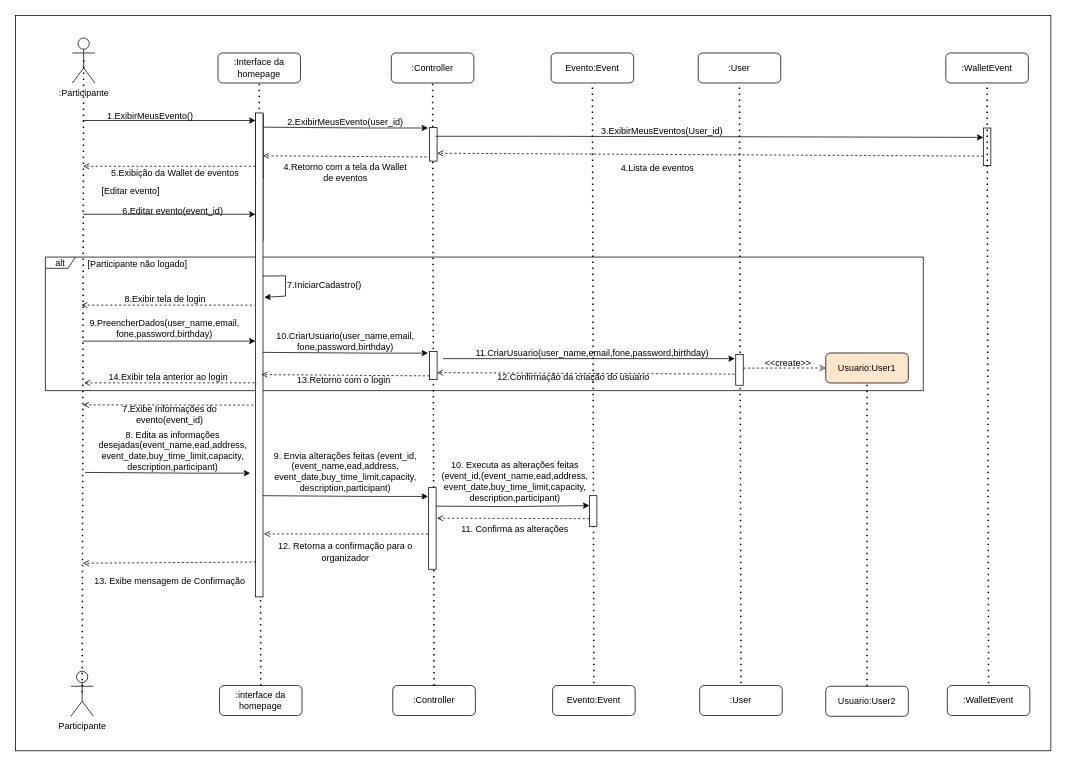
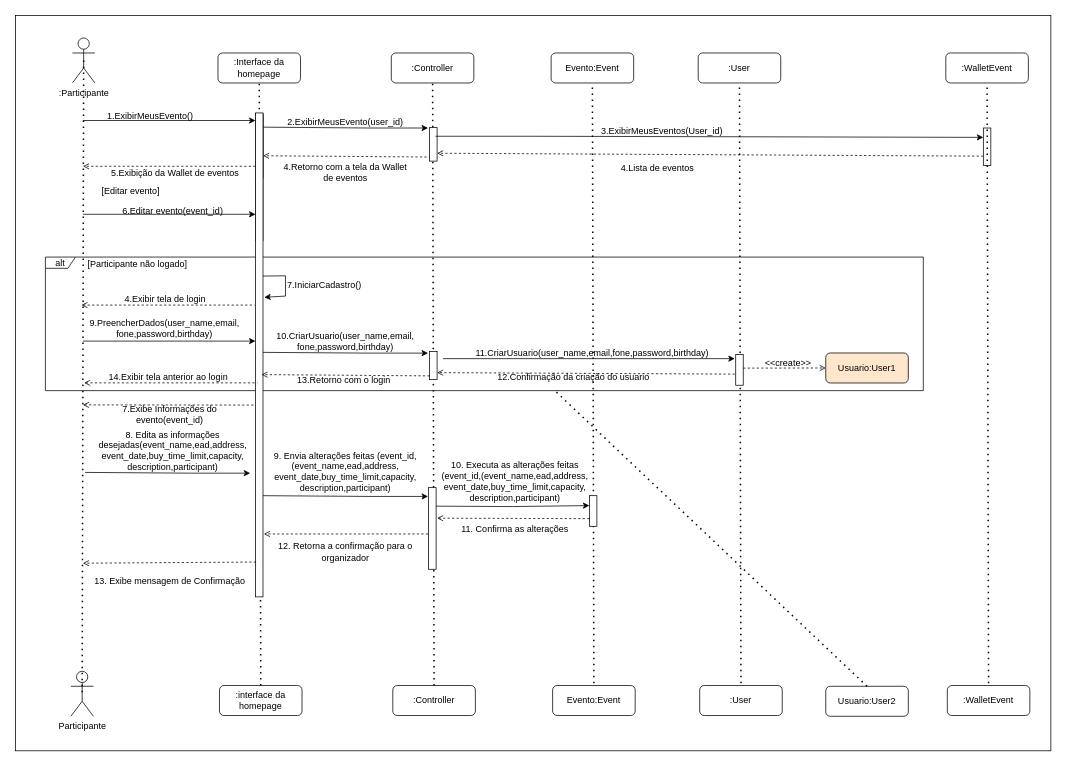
  <mxCell id="0" />
  <mxCell id="1" parent="0" />
  <mxCell id="2" value="" style="rounded=0;whiteSpace=wrap;html=1;" vertex="1" parent="1"><mxGeometry x="20" y="20" width="1380" height="980" as="geometry" /></mxCell>
  <mxCell id="3" value="" style="endArrow=open;html=1;rounded=0;dashed=1;entryX=0.25;entryY=0;entryDx=0;entryDy=0;exitX=0.75;exitY=1;exitDx=0;exitDy=0;endFill=0;" parent="1" edge="1" source="24"><mxGeometry width="50" height="50" relative="1" as="geometry"><mxPoint x="785" y="204" as="sourcePoint" /><mxPoint x="582" y="203.625" as="targetPoint" /><Array as="points" /></mxGeometry></mxCell>
  <mxCell id="4" value="" style="endArrow=none;dashed=1;html=1;dashPattern=1 3;strokeWidth=2;rounded=0;exitX=0.5;exitY=0;exitDx=0;exitDy=0;entryX=0.5;entryY=1;entryDx=0;entryDy=0;" parent="1" source="10" target="9" edge="1"><mxGeometry width="50" height="50" relative="1" as="geometry"><mxPoint x="370" y="500" as="sourcePoint" /><mxPoint x="420" y="450" as="targetPoint" /></mxGeometry></mxCell>
  <mxCell id="5" value="" style="rounded=0;whiteSpace=wrap;html=1;rotation=90;" parent="1" vertex="1"><mxGeometry x="302.82" y="189.69" width="84.37" height="10" as="geometry" /></mxCell>
  <mxCell id="6" value="" style="endArrow=open;html=1;rounded=0;exitX=0.36;exitY=0.79;exitDx=0;exitDy=0;exitPerimeter=0;endFill=0;dashed=1;" parent="1" edge="1"><mxGeometry width="50" height="50" relative="1" as="geometry"><mxPoint x="574.1" y="208.68" as="sourcePoint" /><mxPoint y="207" as="targetPoint" x="350" /><Array as="points" /></mxGeometry></mxCell>
  <mxCell id="7" value="" style="endArrow=none;dashed=1;html=1;dashPattern=1 3;strokeWidth=2;rounded=0;entryX=0.5;entryY=1;entryDx=0;entryDy=0;exitX=0.5;exitY=0;exitDx=0;exitDy=0;" parent="1" source="16" edge="1"><mxGeometry width="50" height="50" relative="1" as="geometry"><mxPoint x="578" y="1060" as="sourcePoint" /><mxPoint x="576" y="91" as="targetPoint" /></mxGeometry></mxCell>
  <mxCell id="8" value="" style="rounded=0;whiteSpace=wrap;html=1;rotation=90;" parent="1" vertex="1"><mxGeometry x="554.7" y="186.81" width="44.62" height="10" as="geometry" /></mxCell>
  <mxCell id="9" value=":Interface da homepage" style="rounded=1;whiteSpace=wrap;html=1;" parent="1" vertex="1"><mxGeometry x="290" y="70" width="110" height="40" as="geometry" /></mxCell>
  <mxCell id="10" value=":interface da homepage" style="rounded=1;whiteSpace=wrap;html=1;" parent="1" vertex="1"><mxGeometry x="292" y="913" width="110" height="40" as="geometry" /></mxCell>
  <mxCell id="11" value=":Participante" style="shape=umlActor;verticalLabelPosition=bottom;verticalAlign=top;html=1;outlineConnect=0;" parent="1" vertex="1"><mxGeometry x="96" y="50" width="30" height="60" as="geometry" /></mxCell>
  <mxCell id="12" value="Participante" style="shape=umlActor;verticalLabelPosition=bottom;verticalAlign=top;html=1;outlineConnect=0;" parent="1" vertex="1"><mxGeometry x="94" y="894" width="30" height="60" as="geometry" /></mxCell>
  <mxCell id="13" value="" style="endArrow=none;dashed=1;html=1;dashPattern=1 3;strokeWidth=2;rounded=0;exitX=0.5;exitY=0.5;exitDx=0;exitDy=0;exitPerimeter=0;entryX=0.5;entryY=0.5;entryDx=0;entryDy=0;entryPerimeter=0;" parent="1" source="11" target="12" edge="1"><mxGeometry width="50" height="50" relative="1" as="geometry"><mxPoint x="176" y="430" as="sourcePoint" /><mxPoint x="226" y="380" as="targetPoint" /></mxGeometry></mxCell>
  <mxCell id="14" value="1.ExibirMeusEvento(&lt;span style=&quot;color: light-dark(rgb(0, 0, 0), rgb(255, 255, 255)); background-color: transparent;&quot;&gt;)&lt;/span&gt;" style="text;html=1;align=center;verticalAlign=middle;whiteSpace=wrap;rounded=0;" parent="1" vertex="1"><mxGeometry x="170" y="140" width="60" height="30" as="geometry" /></mxCell>
  <mxCell id="15" value=":Controller" style="rounded=1;whiteSpace=wrap;html=1;" parent="1" vertex="1"><mxGeometry x="521" y="70" width="110" height="40" as="geometry" /></mxCell>
  <mxCell id="16" value=":Controller" style="rounded=1;whiteSpace=wrap;html=1;" parent="1" vertex="1"><mxGeometry x="523" y="913" width="110" height="40" as="geometry" /></mxCell>
  <mxCell id="17" value="2.ExibirMeusEvento&lt;span style=&quot;background-color: transparent; color: light-dark(rgb(0, 0, 0), rgb(255, 255, 255));&quot;&gt;(user_id&lt;/span&gt;&lt;span style=&quot;background-color: transparent; color: light-dark(rgb(0, 0, 0), rgb(255, 255, 255));&quot;&gt;)&lt;/span&gt;" style="text;html=1;align=center;verticalAlign=middle;whiteSpace=wrap;rounded=0;" parent="1" vertex="1"><mxGeometry x="430" y="147" width="60" height="30" as="geometry" /></mxCell>
  <mxCell id="18" value="" style="endArrow=classic;html=1;rounded=0;" parent="1" edge="1"><mxGeometry width="50" height="50" relative="1" as="geometry"><mxPoint x="110" y="160" as="sourcePoint" /><mxPoint x="340" y="160" as="targetPoint" /></mxGeometry></mxCell>
  <mxCell id="19" value="" style="endArrow=classic;html=1;rounded=0;exitX=0.194;exitY=-0.034;exitDx=0;exitDy=0;exitPerimeter=0;" parent="1" source="5" edge="1"><mxGeometry width="50" height="50" relative="1" as="geometry"><mxPoint x="360" y="170" as="sourcePoint" /><mxPoint x="570" y="170" as="targetPoint" /><Array as="points"><mxPoint x="490" y="170" /></Array></mxGeometry></mxCell>
  <mxCell id="20" value="4.Retorno com a tela da Wallet de eventos" style="text;html=1;align=center;verticalAlign=middle;whiteSpace=wrap;rounded=0;" parent="1" vertex="1"><mxGeometry x="370" y="214" width="180" height="30" as="geometry" /></mxCell>
  <mxCell id="21" value="" style="endArrow=open;html=1;rounded=0;dashed=1;endFill=0;" parent="1" edge="1"><mxGeometry width="50" height="50" relative="1" as="geometry"><mxPoint x="340" y="221" as="sourcePoint" /><mxPoint x="110" y="221" as="targetPoint" /><Array as="points" /></mxGeometry></mxCell>
  <mxCell id="22" value="5.Exibição da Wallet de eventos" style="text;html=1;align=center;verticalAlign=middle;whiteSpace=wrap;rounded=0;" parent="1" vertex="1"><mxGeometry x="133" y="215" width="200" height="30" as="geometry" /></mxCell>
  <mxCell id="23" value="" style="endArrow=none;dashed=1;html=1;dashPattern=1 3;strokeWidth=2;rounded=0;exitX=0.5;exitY=0.125;exitDx=0;exitDy=0;entryX=0.5;entryY=1;entryDx=0;entryDy=0;exitPerimeter=0;" parent="1" source="26" edge="1"><mxGeometry width="50" height="50" relative="1" as="geometry"><mxPoint x="791" y="854" as="sourcePoint" /><mxPoint x="789" y="109" as="targetPoint" /></mxGeometry></mxCell>
  <mxCell id="24" value="" style="rounded=0;whiteSpace=wrap;html=1;rotation=90;" parent="1" vertex="1"><mxGeometry x="1290" y="190" width="50" height="10" as="geometry" /></mxCell>
  <mxCell id="25" value="Evento:Event" style="rounded=1;whiteSpace=wrap;html=1;" parent="1" vertex="1"><mxGeometry x="734" y="70" width="110" height="40" as="geometry" /></mxCell>
  <mxCell id="26" value="Evento:Event" style="rounded=1;whiteSpace=wrap;html=1;" parent="1" vertex="1"><mxGeometry x="736" y="913" width="110" height="40" as="geometry" /></mxCell>
  <mxCell id="27" value="&lt;div&gt;3&lt;span style=&quot;background-color: transparent; color: light-dark(rgb(0, 0, 0), rgb(255, 255, 255));&quot;&gt;.ExibirMeusEventos(User&lt;/span&gt;&lt;span style=&quot;background-color: transparent; color: light-dark(rgb(0, 0, 0), rgb(255, 255, 255));&quot;&gt;_id&lt;/span&gt;&lt;span style=&quot;background-color: transparent; color: light-dark(rgb(0, 0, 0), rgb(255, 255, 255));&quot;&gt;)&lt;/span&gt;&lt;/div&gt;" style="text;html=1;align=center;verticalAlign=middle;whiteSpace=wrap;rounded=0;" parent="1" vertex="1"><mxGeometry x="852" y="160" width="60" height="30" as="geometry" /></mxCell>
  <mxCell id="28" value="" style="endArrow=classic;html=1;rounded=0;entryX=0.25;entryY=1;entryDx=0;entryDy=0;" parent="1" edge="1" target="24"><mxGeometry width="50" height="50" relative="1" as="geometry"><mxPoint x="580" y="181" as="sourcePoint" /><mxPoint x="1460" y="180" as="targetPoint" /><Array as="points"><mxPoint x="710" y="181" /></Array></mxGeometry></mxCell>
  <mxCell id="29" value="4.Lista de eventos" style="text;html=1;align=center;verticalAlign=middle;whiteSpace=wrap;rounded=0;" parent="1" vertex="1"><mxGeometry x="806" y="208.75" width="140" height="30" as="geometry" /></mxCell>
  <mxCell id="30" value="[Editar evento]" style="text;html=1;align=center;verticalAlign=middle;whiteSpace=wrap;rounded=0;" parent="1" vertex="1"><mxGeometry x="94" y="240" width="160" height="30" as="geometry" /></mxCell>
  <mxCell id="31" value="" style="endArrow=classic;html=1;rounded=0;" parent="1" edge="1"><mxGeometry width="50" height="50" relative="1" as="geometry"><mxPoint x="110" y="285" as="sourcePoint" /><mxPoint x="340" y="285" as="targetPoint" /></mxGeometry></mxCell>
  <mxCell id="32" value="" style="rounded=0;whiteSpace=wrap;html=1;rotation=90;" parent="1" vertex="1"><mxGeometry x="260.2" y="230.31" width="169.59" height="10" as="geometry" /></mxCell>
  <mxCell id="33" value="6.Editar evento(event_id)" style="text;html=1;align=center;verticalAlign=middle;whiteSpace=wrap;rounded=0;" parent="1" vertex="1"><mxGeometry x="160" y="270" width="140" height="21" as="geometry" /></mxCell>
  <mxCell id="34" value="alt" style="shape=umlFrame;whiteSpace=wrap;html=1;pointerEvents=0;width=40;height=15;" parent="1" vertex="1"><mxGeometry x="60" y="342" width="1170" height="178" as="geometry" /></mxCell>
  <mxCell id="35" value="[Participante não logado]" style="text;html=1;align=center;verticalAlign=middle;whiteSpace=wrap;rounded=0;" parent="1" vertex="1"><mxGeometry x="103" y="337.37" width="160" height="30" as="geometry" /></mxCell>
  <mxCell id="36" value="" style="endArrow=none;dashed=1;html=1;strokeWidth=1;rounded=0;entryX=0.942;entryY=0.931;entryDx=0;entryDy=0;entryPerimeter=0;endFill=0;startArrow=open;startFill=0;" parent="1" edge="1"><mxGeometry width="50" height="50" relative="1" as="geometry"><mxPoint x="110" y="539" as="sourcePoint" /><mxPoint x="340.685" y="539.269" as="targetPoint" /></mxGeometry></mxCell>
  <mxCell id="37" value="" style="endArrow=classic;html=1;rounded=0;exitX=0.708;exitY=0.32;exitDx=0;exitDy=0;exitPerimeter=0;entryX=0.381;entryY=-0.166;entryDx=0;entryDy=0;entryPerimeter=0;" parent="1" target="38" edge="1"><mxGeometry width="50" height="50" relative="1" as="geometry"><mxPoint x="346.8" y="367.369" as="sourcePoint" /><mxPoint x="348.4" y="406.417" as="targetPoint" /><Array as="points"><mxPoint x="380" y="367" /><mxPoint x="380" y="394" /></Array></mxGeometry></mxCell>
  <mxCell id="38" value="" style="rounded=0;whiteSpace=wrap;html=1;rotation=90;" parent="1" vertex="1"><mxGeometry x="22.52" y="467.39" width="644.97" height="10" as="geometry" /></mxCell>
  <mxCell id="39" value="7.IniciarCadastro&lt;span style=&quot;background-color: transparent; color: light-dark(rgb(0, 0, 0), rgb(255, 255, 255));&quot;&gt;(&lt;/span&gt;&lt;span style=&quot;background-color: transparent; color: light-dark(rgb(0, 0, 0), rgb(255, 255, 255));&quot;&gt;)&lt;/span&gt;" style="text;html=1;align=center;verticalAlign=middle;whiteSpace=wrap;rounded=0;" parent="1" vertex="1"><mxGeometry x="402" y="365.31" width="60" height="30" as="geometry" /></mxCell>
  <mxCell id="40" value="" style="rounded=0;whiteSpace=wrap;html=1;rotation=90;" parent="1" vertex="1"><mxGeometry x="558.31" y="481.66" width="37.4" height="10" as="geometry" /></mxCell>
  <mxCell id="41" value="" style="endArrow=none;dashed=1;html=1;strokeWidth=1;rounded=0;entryX=0.942;entryY=0.931;entryDx=0;entryDy=0;entryPerimeter=0;endFill=0;startArrow=open;startFill=0;" parent="1" edge="1"><mxGeometry width="50" height="50" relative="1" as="geometry"><mxPoint x="108" y="406" as="sourcePoint" /><mxPoint x="339" y="406" as="targetPoint" /></mxGeometry></mxCell>
- <mxCell id="42" value="8&lt;span style=&quot;background-color: transparent; color: light-dark(rgb(0, 0, 0), rgb(255, 255, 255));&quot;&gt;.Exibir tela de login&lt;/span&gt;" style="text;html=1;align=center;verticalAlign=middle;whiteSpace=wrap;rounded=0;" parent="1" vertex="1"><mxGeometry x="135" y="378" width="170" height="40" as="geometry" /></mxCell>
+ <mxCell id="42" value="4&lt;span style=&quot;background-color: transparent; color: light-dark(rgb(0, 0, 0), rgb(255, 255, 255));&quot;&gt;.Exibir tela de login&lt;/span&gt;" style="text;html=1;align=center;verticalAlign=middle;whiteSpace=wrap;rounded=0;" parent="1" vertex="1"><mxGeometry x="135" y="378" width="170" height="40" as="geometry" /></mxCell>
  <mxCell id="43" value="" style="endArrow=classic;html=1;rounded=0;" parent="1" edge="1"><mxGeometry width="50" height="50" relative="1" as="geometry"><mxPoint x="110" y="454" as="sourcePoint" /><mxPoint x="340" y="454" as="targetPoint" /></mxGeometry></mxCell>
  <mxCell id="44" value="9.PreencherDados(user_name,email,&lt;br&gt;fone,password,birthday)" style="text;html=1;align=center;verticalAlign=middle;whiteSpace=wrap;rounded=0;" parent="1" vertex="1"><mxGeometry x="194" y="411" width="50" height="51" as="geometry" /></mxCell>
  <mxCell id="45" value="10.CriarUsuario&lt;span style=&quot;background-color: transparent; color: light-dark(rgb(0, 0, 0), rgb(255, 255, 255));&quot;&gt;(&lt;/span&gt;user_name,email,&lt;br&gt;fone,password,birthday&lt;span style=&quot;background-color: transparent; color: light-dark(rgb(0, 0, 0), rgb(255, 255, 255));&quot;&gt;)&lt;/span&gt;" style="text;html=1;align=center;verticalAlign=middle;whiteSpace=wrap;rounded=0;" parent="1" vertex="1"><mxGeometry x="430" y="440" width="60" height="30" as="geometry" /></mxCell>
  <mxCell id="46" value="" style="endArrow=classic;html=1;rounded=0;exitX=0.194;exitY=-0.034;exitDx=0;exitDy=0;exitPerimeter=0;" parent="1" edge="1"><mxGeometry width="50" height="50" relative="1" as="geometry"><mxPoint y="469" as="sourcePoint" x="350" /><mxPoint x="570" y="470" as="targetPoint" /><Array as="points"><mxPoint x="490" y="470" /></Array></mxGeometry></mxCell>
  <mxCell id="47" value="" style="endArrow=none;dashed=1;html=1;dashPattern=1 3;strokeWidth=2;rounded=0;exitX=0.5;exitY=0.125;exitDx=0;exitDy=0;entryX=0.5;entryY=1;entryDx=0;entryDy=0;exitPerimeter=0;" parent="1" source="49" edge="1"><mxGeometry width="50" height="50" relative="1" as="geometry"><mxPoint x="987" y="854" as="sourcePoint" /><mxPoint x="985" y="109" as="targetPoint" /></mxGeometry></mxCell>
  <mxCell id="48" value=":User" style="rounded=1;whiteSpace=wrap;html=1;" parent="1" vertex="1"><mxGeometry x="930" y="70" width="110" height="40" as="geometry" /></mxCell>
  <mxCell id="49" value=":User" style="rounded=1;whiteSpace=wrap;html=1;" parent="1" vertex="1"><mxGeometry x="932" y="913" width="110" height="40" as="geometry" /></mxCell>
  <mxCell id="50" value="" style="rounded=0;whiteSpace=wrap;html=1;rotation=90;" parent="1" vertex="1"><mxGeometry x="964.58" y="487.42" width="40.83" height="10" as="geometry" /></mxCell>
  <mxCell id="51" value="11.CriarUsuario&lt;span style=&quot;color: light-dark(rgb(0, 0, 0), rgb(255, 255, 255)); background-color: transparent;&quot;&gt;(&lt;/span&gt;user_name,email,fone,password,birthday&lt;span style=&quot;color: light-dark(rgb(0, 0, 0), rgb(255, 255, 255)); background-color: transparent;&quot;&gt;)&lt;/span&gt;" style="text;html=1;align=center;verticalAlign=middle;whiteSpace=wrap;rounded=0;" parent="1" vertex="1"><mxGeometry x="645" y="455" width="288" height="30" as="geometry" /></mxCell>
  <mxCell id="52" value="" style="endArrow=classic;html=1;rounded=0;exitX=0.194;exitY=-0.034;exitDx=0;exitDy=0;exitPerimeter=0;entryX=0.131;entryY=1.123;entryDx=0;entryDy=0;entryPerimeter=0;" parent="1" target="50" edge="1"><mxGeometry width="50" height="50" relative="1" as="geometry"><mxPoint x="590" y="477.39" as="sourcePoint" /><mxPoint x="980" y="482" as="targetPoint" /><Array as="points" /></mxGeometry></mxCell>
  <mxCell id="53" value="" style="endArrow=open;dashed=1;html=1;rounded=0;endFill=0;strokeWidth=1;strokeColor=default;entryX=0;entryY=0.5;entryDx=0;entryDy=0;" parent="1" target="55" edge="1"><mxGeometry width="50" height="50" relative="1" as="geometry"><mxPoint x="990" y="490" as="sourcePoint" /><mxPoint x="1110" y="490" as="targetPoint" /></mxGeometry></mxCell>
  <mxCell id="54" value="&amp;lt;&amp;lt;create&amp;gt;&amp;gt;" style="text;html=1;align=center;verticalAlign=middle;whiteSpace=wrap;rounded=0;" parent="1" vertex="1"><mxGeometry x="1020" y="468.79" width="60" height="30" as="geometry" /></mxCell>
  <mxCell id="55" value="Usuario:User1" style="rounded=1;whiteSpace=wrap;html=1;fillColor=#ffe6cc;" parent="1" vertex="1"><mxGeometry x="1100" y="469.83" width="110" height="40" as="geometry" /></mxCell>
  <mxCell id="56" value="Usuario:User2" style="rounded=1;whiteSpace=wrap;html=1;" parent="1" vertex="1"><mxGeometry x="1100" y="914" width="110" height="40" as="geometry" /></mxCell>
- <mxCell id="57" value="" style="endArrow=none;dashed=1;html=1;dashPattern=1 3;strokeWidth=2;rounded=0;exitX=0.5;exitY=0;exitDx=0;exitDy=0;" parent="1" source="56" target="55" edge="1"><mxGeometry width="50" height="50" relative="1" as="geometry"><mxPoint x="1160" y="1468.857" as="sourcePoint" /><mxPoint x="1160" y="640" as="targetPoint" /></mxGeometry></mxCell>
+ <mxCell id="57" value="" style="endArrow=none;dashed=1;html=1;dashPattern=1 3;strokeWidth=2;rounded=0;exitX=0.5;exitY=0;exitDx=0;exitDy=0;" parent="1" source="56" target="34" edge="1"><mxGeometry width="50" height="50" relative="1" as="geometry"><mxPoint x="1160" y="1468.857" as="sourcePoint" /><mxPoint x="1160" y="640" as="targetPoint" /></mxGeometry></mxCell>
  <mxCell id="58" value="" style="endArrow=open;dashed=1;html=1;rounded=0;entryX=0.75;entryY=0;entryDx=0;entryDy=0;exitX=0.637;exitY=1.133;exitDx=0;exitDy=0;exitPerimeter=0;startArrow=none;startFill=0;endFill=0;" parent="1" source="50" target="40" edge="1"><mxGeometry width="50" height="50" relative="1" as="geometry"><mxPoint x="1040" y="380" as="sourcePoint" /><mxPoint x="730" y="400" as="targetPoint" /></mxGeometry></mxCell>
  <mxCell id="59" value="12.Confirmação da criação do usuario" style="text;html=1;align=center;verticalAlign=middle;whiteSpace=wrap;rounded=0;" parent="1" vertex="1"><mxGeometry x="620" y="487.42" width="288" height="30" as="geometry" /></mxCell>
  <mxCell id="60" value="" style="endArrow=open;html=1;rounded=0;exitX=0.36;exitY=0.79;exitDx=0;exitDy=0;exitPerimeter=0;endFill=0;dashed=1;" parent="1" edge="1"><mxGeometry width="50" height="50" relative="1" as="geometry"><mxPoint x="572.05" y="500.34" as="sourcePoint" /><mxPoint x="347.95" y="498.66" as="targetPoint" /><Array as="points" /></mxGeometry></mxCell>
  <mxCell id="61" value="13.Retorno com o login" style="text;html=1;align=center;verticalAlign=middle;whiteSpace=wrap;rounded=0;" parent="1" vertex="1"><mxGeometry x="367.95" y="491.66" width="180" height="30" as="geometry" /></mxCell>
  <mxCell id="62" value="" style="endArrow=none;dashed=1;html=1;strokeWidth=1;rounded=0;entryX=0.942;entryY=0.931;entryDx=0;entryDy=0;entryPerimeter=0;endFill=0;startArrow=open;startFill=0;" parent="1" edge="1"><mxGeometry width="50" height="50" relative="1" as="geometry"><mxPoint x="111.63" y="509.66" as="sourcePoint" /><mxPoint x="342.63" y="509.66" as="targetPoint" /></mxGeometry></mxCell>
  <mxCell id="63" value="&lt;span style=&quot;background-color: transparent; color: light-dark(rgb(0, 0, 0), rgb(255, 255, 255));&quot;&gt;14.Exibir tela anterior ao login&lt;/span&gt;" style="text;html=1;align=center;verticalAlign=middle;whiteSpace=wrap;rounded=0;" parent="1" vertex="1"><mxGeometry x="138.63" y="481.66" width="170" height="40" as="geometry" /></mxCell>
  <mxCell id="64" value="7.Exibe Informações do evento(event_id)" style="text;html=1;align=center;verticalAlign=middle;whiteSpace=wrap;rounded=0;" parent="1" vertex="1"><mxGeometry x="116" y="542" width="220" height="20" as="geometry" /></mxCell>
  <mxCell id="65" value="" style="endArrow=classic;html=1;rounded=0;exitX=0.194;exitY=-0.034;exitDx=0;exitDy=0;exitPerimeter=0;" parent="1" edge="1"><mxGeometry width="50" height="50" relative="1" as="geometry"><mxPoint y="660" as="sourcePoint" x="350" /><mxPoint x="570" y="661" as="targetPoint" /><Array as="points"><mxPoint x="490" y="661" /></Array></mxGeometry></mxCell>
  <mxCell id="66" style="edgeStyle=orthogonalEdgeStyle;rounded=0;orthogonalLoop=1;jettySize=auto;html=1;exitX=0.087;exitY=0.231;exitDx=0;exitDy=0;entryX=0.25;entryY=1;entryDx=0;entryDy=0;exitPerimeter=0;" edge="1" parent="1"><mxGeometry relative="1" as="geometry"><mxPoint x="578.4" y="673.961" as="sourcePoint" /><mxPoint x="785" y="673.207" as="targetPoint" /></mxGeometry></mxCell>
  <mxCell id="67" value="" style="rounded=0;whiteSpace=wrap;html=1;rotation=90;" parent="1" vertex="1"><mxGeometry x="521.32" y="698.69" width="108.78" height="10" as="geometry" /></mxCell>
  <mxCell id="68" value="" style="endArrow=none;dashed=1;html=1;dashPattern=1 3;strokeWidth=2;rounded=0;exitX=0.5;exitY=0.125;exitDx=0;exitDy=0;entryX=0.5;entryY=1;entryDx=0;entryDy=0;exitPerimeter=0;" parent="1" source="70" edge="1"><mxGeometry width="50" height="50" relative="1" as="geometry"><mxPoint x="1317" y="854" as="sourcePoint" /><mxPoint x="1315" y="109" as="targetPoint" /></mxGeometry></mxCell>
  <mxCell id="69" value=":WalletEvent" style="rounded=1;whiteSpace=wrap;html=1;" parent="1" vertex="1"><mxGeometry x="1260" y="70" width="110" height="40" as="geometry" /></mxCell>
  <mxCell id="70" value=":WalletEvent" style="rounded=1;whiteSpace=wrap;html=1;" parent="1" vertex="1"><mxGeometry x="1262" y="913" width="110" height="40" as="geometry" /></mxCell>
  <mxCell id="71" value="" style="endArrow=classic;html=1;rounded=0;exitX=0.194;exitY=-0.034;exitDx=0;exitDy=0;exitPerimeter=0;" edge="1" parent="1"><mxGeometry width="50" height="50" relative="1" as="geometry"><mxPoint x="113" y="629" as="sourcePoint" /><mxPoint x="333" y="630" as="targetPoint" /><Array as="points"><mxPoint x="253" y="630" /></Array></mxGeometry></mxCell>
  <mxCell id="72" value="&lt;div&gt;8. Edita as informações desejadas(event_name,ead,address,&lt;/div&gt;&lt;div&gt;event_date,buy_time_limit,capacity,&lt;/div&gt;&lt;div&gt;description,participant)&lt;/div&gt;" style="text;html=1;align=center;verticalAlign=middle;whiteSpace=wrap;rounded=0;" vertex="1" parent="1"><mxGeometry x="115" y="580" width="230" height="40" as="geometry" /></mxCell>
  <mxCell id="73" value="9. Envia alterações feitas (event_id,(event_name,ead,address,&lt;div&gt;event_date,buy_time_limit,capacity,&lt;/div&gt;&lt;div&gt;description,participant)&lt;/div&gt;" style="text;html=1;align=center;verticalAlign=middle;whiteSpace=wrap;rounded=0;" vertex="1" parent="1"><mxGeometry x="355" y="600" width="210" height="55" as="geometry" /></mxCell>
  <mxCell id="74" value="" style="rounded=0;whiteSpace=wrap;html=1;rotation=90;" vertex="1" parent="1"><mxGeometry x="769.585" y="675.415" width="40.83" height="10" as="geometry" /></mxCell>
  <mxCell id="75" value="10. Executa as alterações feitas (event_id,(event_name,ead,address,&lt;div&gt;event_date,buy_time_limit,capacity,&lt;/div&gt;&lt;div&gt;description,participant)&lt;/div&gt;" style="text;html=1;align=center;verticalAlign=middle;whiteSpace=wrap;rounded=0;" vertex="1" parent="1"><mxGeometry x="580.71" y="613" width="210" height="55" as="geometry" /></mxCell>
  <mxCell id="76" value="" style="endArrow=open;dashed=1;html=1;rounded=0;exitX=0.75;exitY=1;exitDx=0;exitDy=0;startArrow=none;startFill=0;endFill=0;" edge="1" parent="1" source="74"><mxGeometry width="50" height="50" relative="1" as="geometry"><mxPoint x="793" y="713" as="sourcePoint" /><mxPoint x="582" y="690" as="targetPoint" /></mxGeometry></mxCell>
  <mxCell id="77" value="11. Confirma as alterações" style="text;html=1;align=center;verticalAlign=middle;whiteSpace=wrap;rounded=0;" vertex="1" parent="1"><mxGeometry x="590.71" y="690" width="190" height="30" as="geometry" /></mxCell>
  <mxCell id="78" value="" style="endArrow=open;dashed=1;html=1;rounded=0;startArrow=none;startFill=0;endFill=0;entryX=0.87;entryY=-0.119;entryDx=0;entryDy=0;entryPerimeter=0;" edge="1" parent="1" target="38"><mxGeometry width="50" height="50" relative="1" as="geometry"><mxPoint x="570" y="711" as="sourcePoint" /><mxPoint x="362" y="716" as="targetPoint" /></mxGeometry></mxCell>
  <mxCell id="79" value="12. Retorna a confirmação para o organizador" style="text;html=1;align=center;verticalAlign=middle;whiteSpace=wrap;rounded=0;" vertex="1" parent="1"><mxGeometry y="720" width="220" height="30" as="geometry" x="350" /></mxCell>
  <mxCell id="80" value="" style="endArrow=open;dashed=1;html=1;rounded=0;exitX=0.928;exitY=0.921;exitDx=0;exitDy=0;startArrow=none;startFill=0;endFill=0;exitPerimeter=0;" edge="1" parent="1" source="38"><mxGeometry width="50" height="50" relative="1" as="geometry"><mxPoint x="345" y="751" as="sourcePoint" /><mxPoint x="110" y="750" as="targetPoint" /></mxGeometry></mxCell>
  <mxCell id="81" value="13. Exibe mensagem de Confirmação" style="text;html=1;align=center;verticalAlign=middle;whiteSpace=wrap;rounded=0;" vertex="1" parent="1"><mxGeometry x="116" y="758.79" width="220" height="30" as="geometry" /></mxCell>
